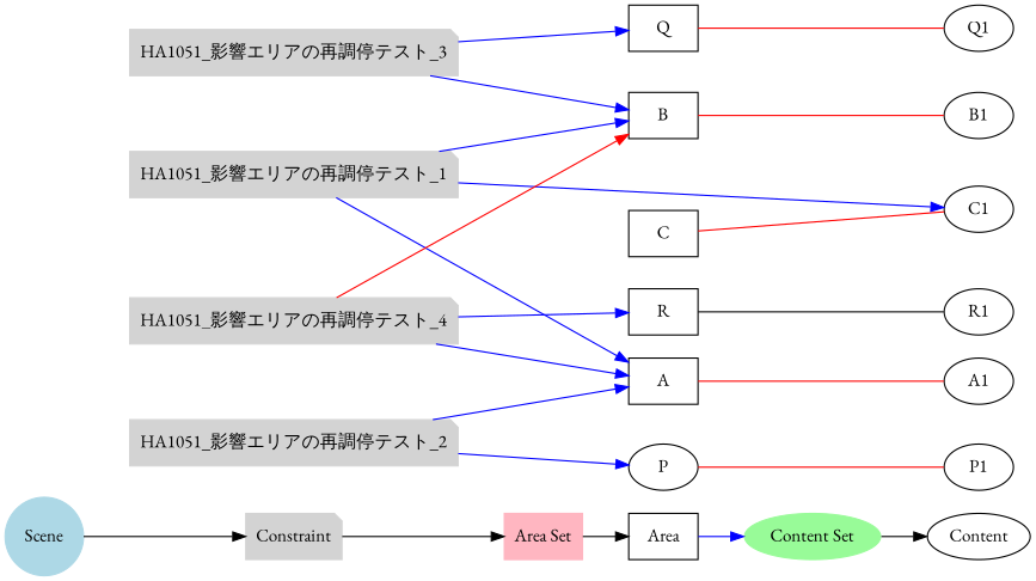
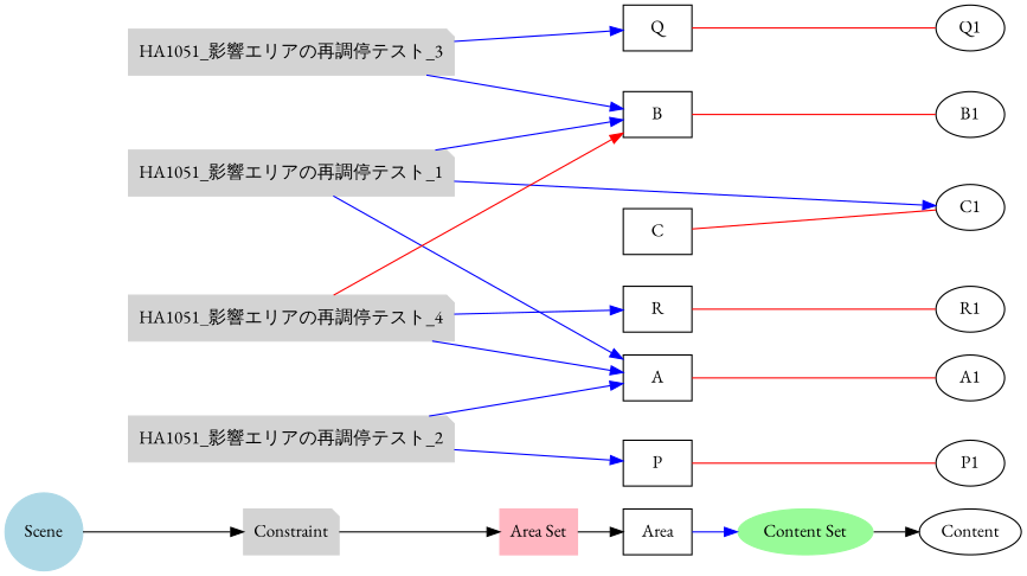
  digraph {
    clusterrank=global
    fontname="EB Garamond"
    rankdir=LR
    node [fontname="EB Garamond" shape=box]
    edge [color=blue fontname="EB Garamond"]
    Area
    n2 [label=A]
    n3 [label=B]
    n4 [label=C]
-   n5 [label=P shape=ellipse]
+   n5 [label=P]
    n6 [label=Q]
    n7 [label=R]
    Content [shape=ellipse]
    n9 [label=A1 shape=ellipse]
    n10 [label=B1 shape=ellipse]
    n11 [label=C1 shape=ellipse]
    n12 [label=P1 shape=ellipse]
    n13 [label=Q1 shape=ellipse]
    n14 [label=R1 shape=ellipse]
    Constraint [color=lightgrey shape=note style=filled]
    n16 [color=lightgrey label="HA1051_影響エリアの再調停テスト_1" shape=note style=filled]
    n17 [color=lightgrey label="HA1051_影響エリアの再調停テスト_2" shape=note style=filled]
    n18 [color=lightgrey label="HA1051_影響エリアの再調停テスト_3" shape=note style=filled]
    n19 [color=lightgrey label="HA1051_影響エリアの再調停テスト_4" shape=note style=filled]
    "Area Set" [color=lightpink style=filled]
    "Content Set" [color=palegreen shape=ellipse style=filled]
    Scene [color=lightblue shape=circle style=filled]
    subgraph sub_1 {
      rank=same
      Area
      n2
      n3
      n4
      n5
      n6
      n7
    }
    subgraph sub_2 {
      rank=same
      Content
      n9
      n10
      n11
      n12
      n13
      n14
    }
    subgraph sub_3 {
      rank=same
      Constraint
      n16
      n17
      n18
      n19
    }
    subgraph sub_4 {
      rank=same
      Constraint
    }
    subgraph sub_5 {
      rank=same
      Constraint
    }
    subgraph sub_6 {
      "Area Set"
    }
    subgraph sub_7 {
      "Content Set"
    }
    subgraph sub_8 {
      rank=same
      Scene
    }
    Area -> "Content Set"
    n2 -> n9 [color=red dir=none]
    n3 -> n10 [color=red dir=none]
    n4 -> n11 [color=red dir=none]
    n5 -> n12 [color=red dir=none]
    n6 -> n13 [color=red dir=none]
-   n7 -> n14 [color=black dir=none]
+   n7 -> n14 [color=red dir=none]
    Constraint -> "Area Set" [color=""]
    n16 -> n2
    n16 -> n3
    n16 -> n11
    n17 -> n2
    n17 -> n5
    n18 -> n3
    n18 -> n6
    n19 -> n2
    n19 -> n3 [color=red]
    n19 -> n7
    "Area Set" -> Area [color=""]
    "Content Set" -> Content [color=""]
    Scene -> Constraint [color=""]
  }
